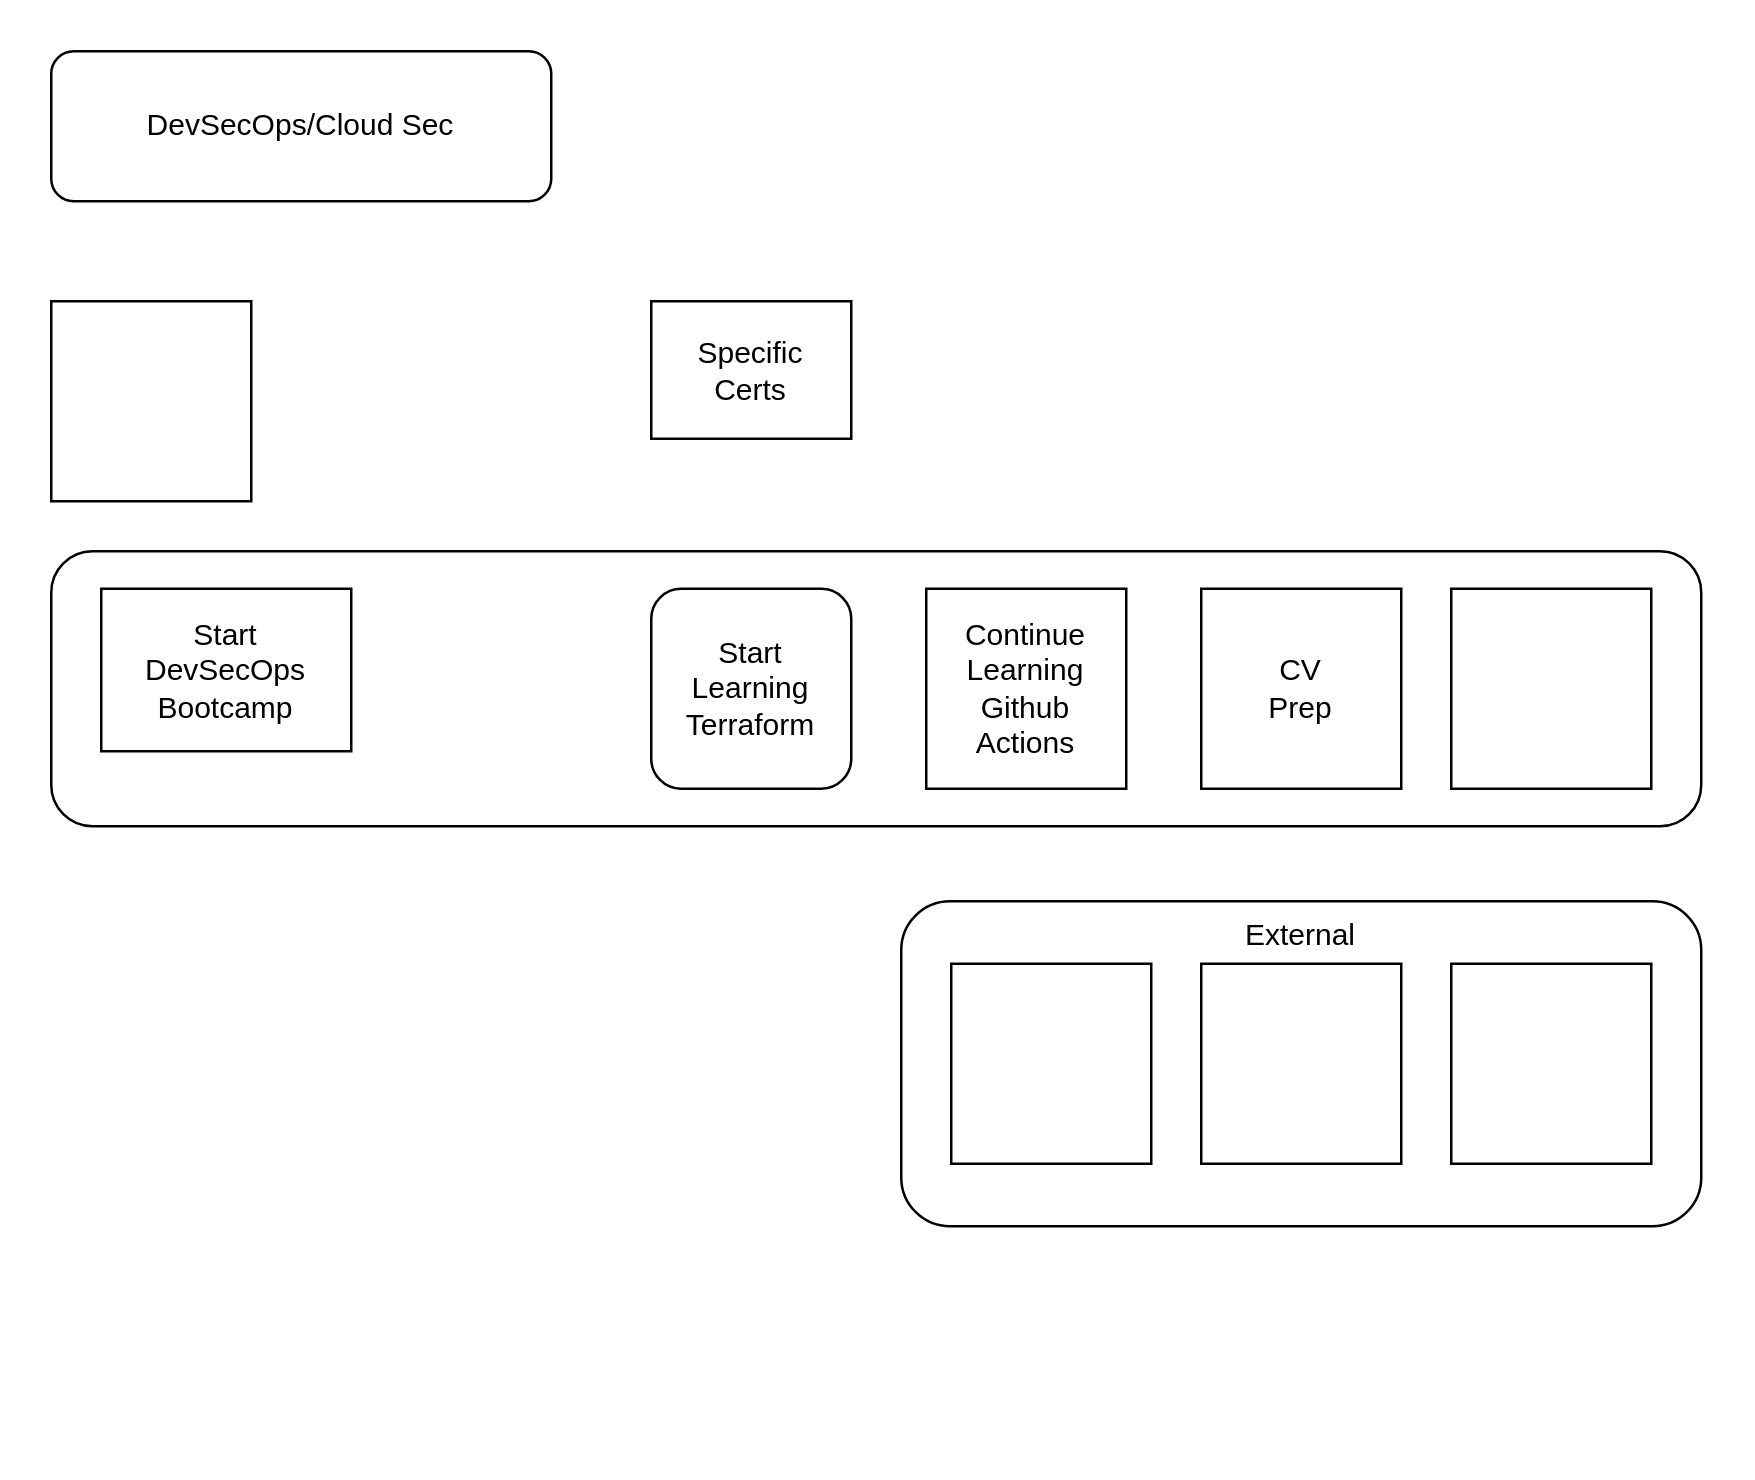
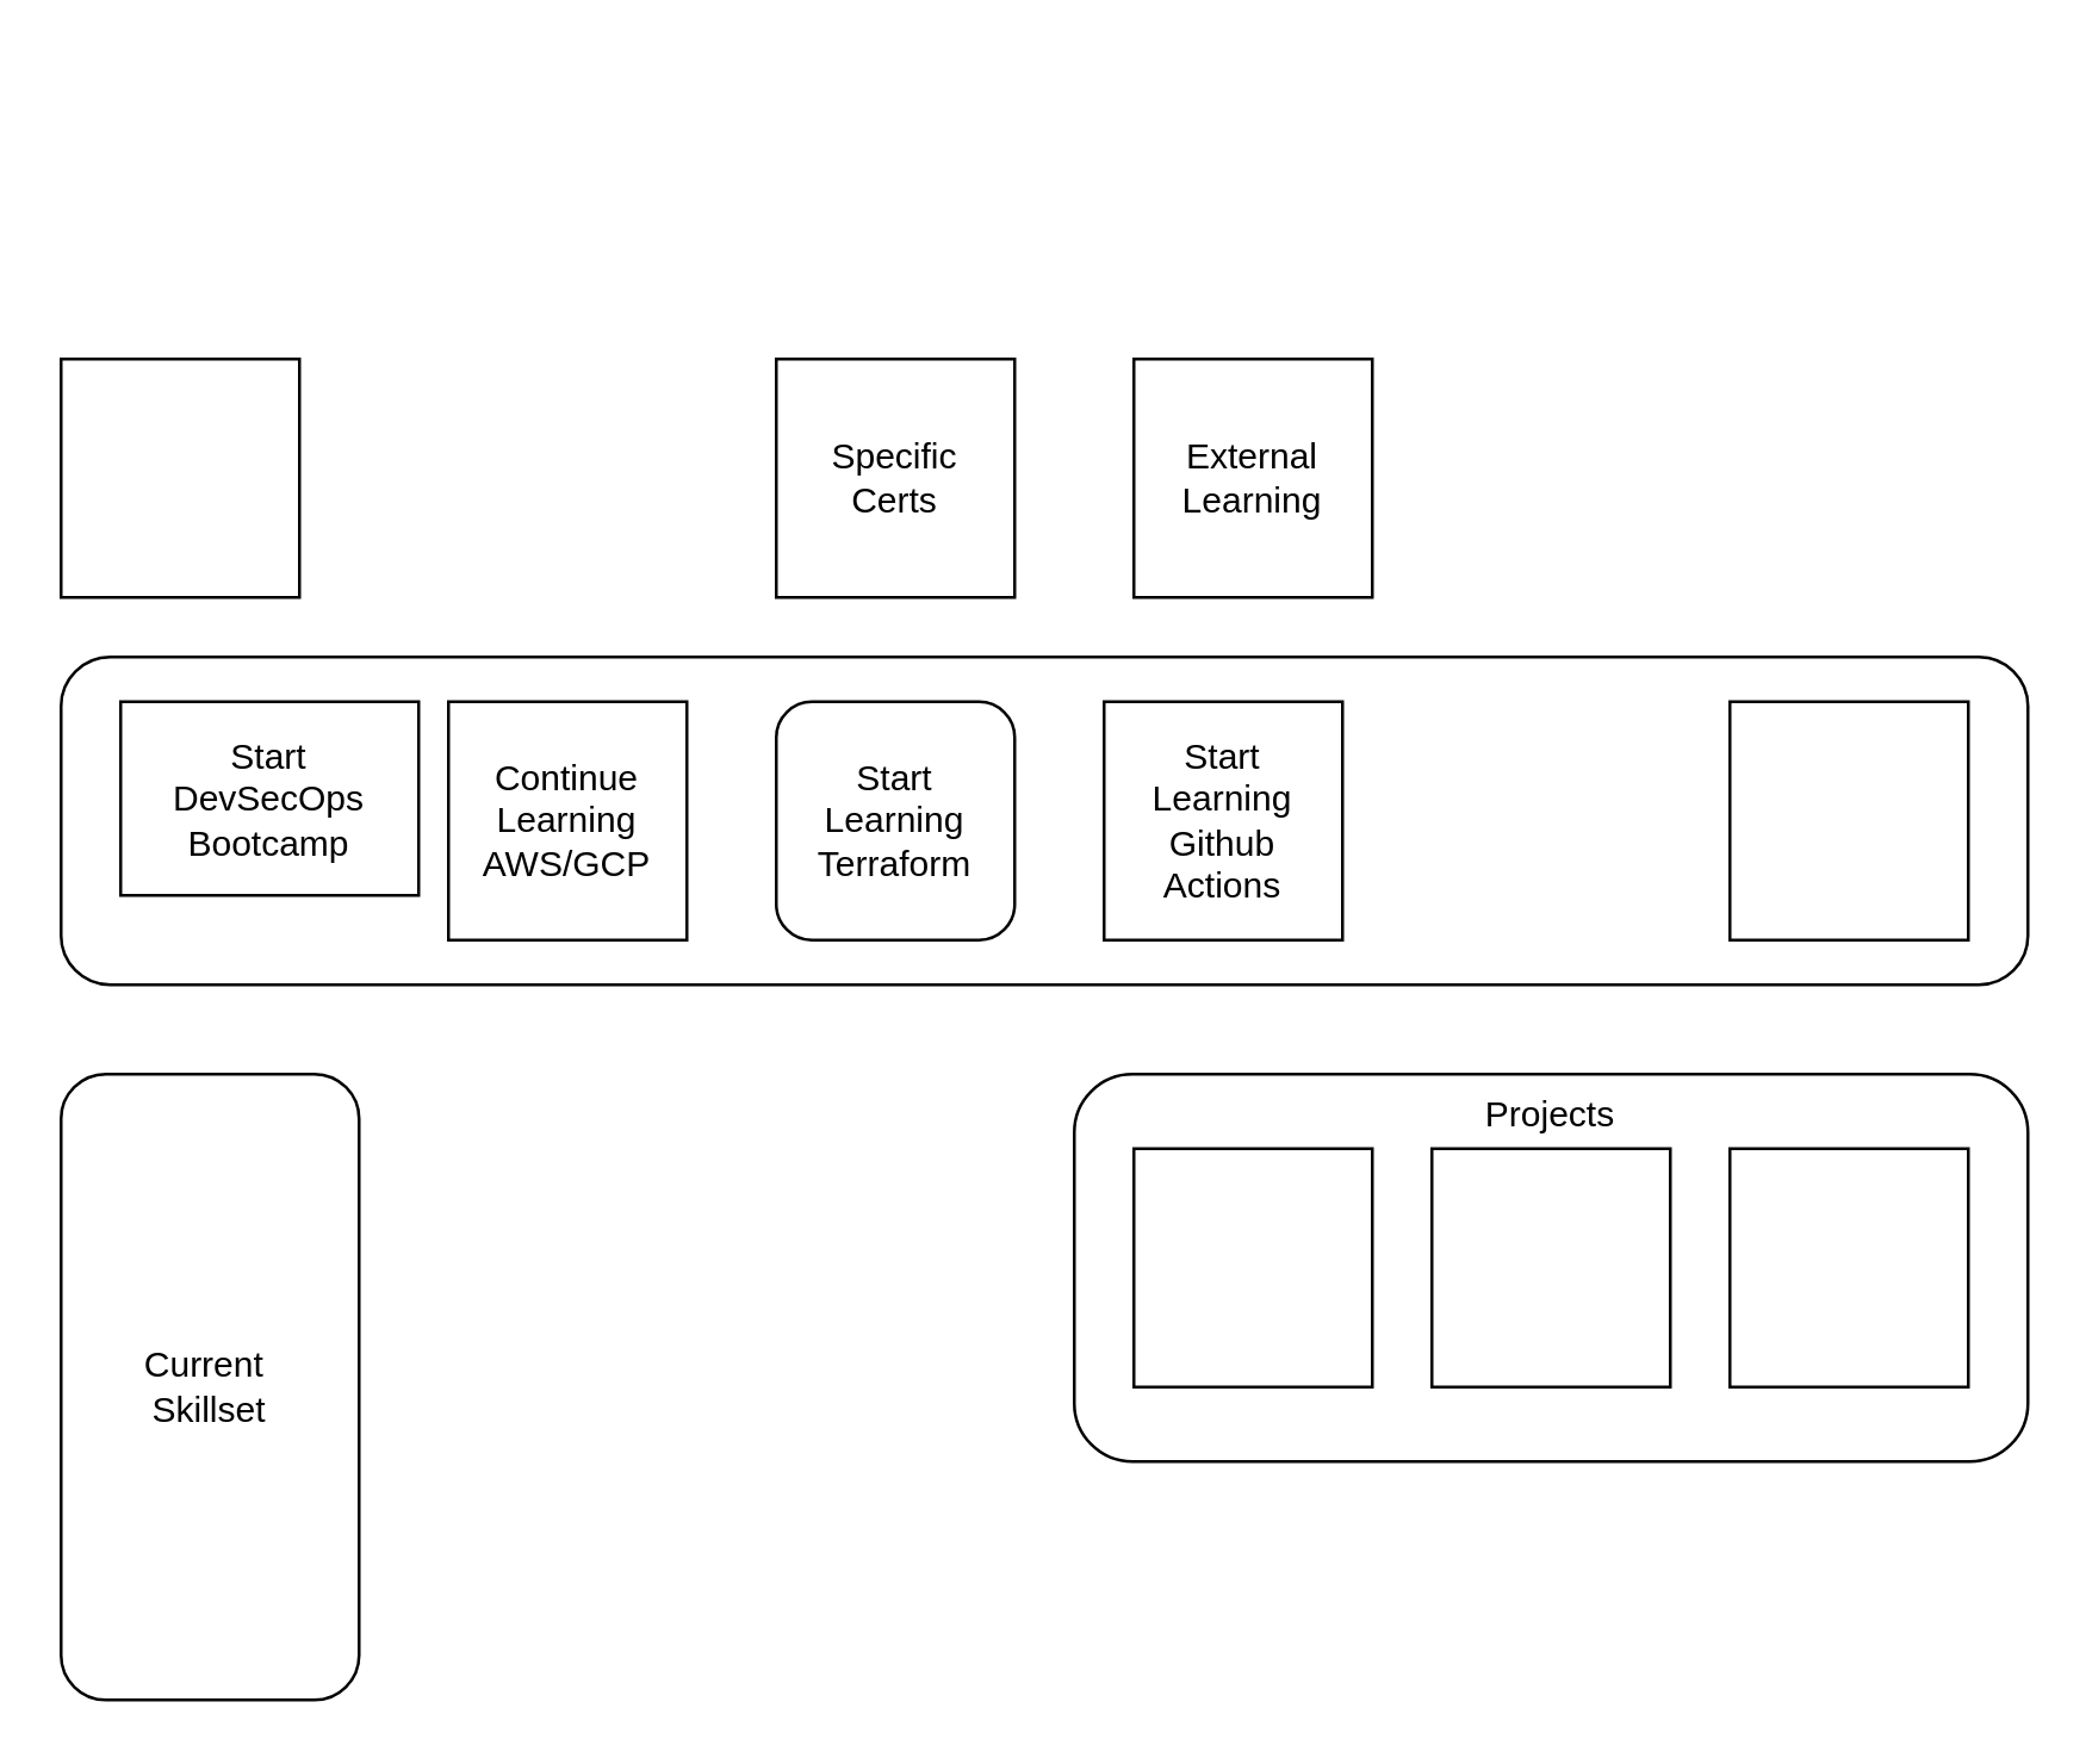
  <mxCell id="0" />
  <mxCell id="1" parent="0" />
- <mxCell id="2" value="DevSecOps/Cloud Sec" style="rounded=1;whiteSpace=wrap;html=1;" vertex="1" parent="1"><mxGeometry x="20" y="20" width="200" height="60" as="geometry" /></mxCell>
  <mxCell id="3" value="" style="whiteSpace=wrap;html=1;aspect=fixed;" vertex="1" parent="1"><mxGeometry x="20" y="120" width="80" height="80" as="geometry" /></mxCell>
- <mxCell id="4" value="Specific&lt;br&gt;Certs" style="whiteSpace=wrap;html=1;aspect=fixed;" vertex="1" parent="1"><mxGeometry x="260" y="120" width="80" height="55" as="geometry" /></mxCell>
+ <mxCell id="4" value="Specific&lt;br&gt;Certs" style="whiteSpace=wrap;html=1;aspect=fixed;" vertex="1" parent="1"><mxGeometry x="260" y="120" width="80" height="80" as="geometry" /></mxCell>
+ <mxCell id="5" value="External&lt;br&gt;Learning" style="whiteSpace=wrap;html=1;aspect=fixed;" vertex="1" parent="1"><mxGeometry x="380" y="120" width="80" height="80" as="geometry" /></mxCell>
  <mxCell id="6" value="" style="rounded=1;whiteSpace=wrap;html=1;" vertex="1" parent="1"><mxGeometry x="20" y="220" width="660" height="110" as="geometry" /></mxCell>
  <mxCell id="7" value="Start&lt;br&gt;DevSecOps&lt;br&gt;Bootcamp" style="whiteSpace=wrap;html=1;aspect=fixed;" vertex="1" parent="1"><mxGeometry x="40" y="235" width="100" height="65" as="geometry" /></mxCell>
+ <mxCell id="8" value="Continue&lt;br&gt;Learning&lt;br&gt;AWS/GCP" style="whiteSpace=wrap;html=1;aspect=fixed;" vertex="1" parent="1"><mxGeometry x="150" y="235" width="80" height="80" as="geometry" /></mxCell>
  <mxCell id="9" value="Start&lt;br&gt;Learning&lt;br&gt;Terraform" style="whiteSpace=wrap;html=1;aspect=fixed;rounded=1;" vertex="1" parent="1"><mxGeometry x="260" y="235" width="80" height="80" as="geometry" /></mxCell>
- <mxCell id="10" value="Continue&lt;br&gt;Learning&lt;br&gt;Github&lt;br&gt;Actions" style="whiteSpace=wrap;html=1;aspect=fixed;" vertex="1" parent="1"><mxGeometry x="370" y="235" width="80" height="80" as="geometry" /></mxCell>
- <mxCell id="11" value="CV&lt;br&gt;Prep" style="whiteSpace=wrap;html=1;aspect=fixed;" vertex="1" parent="1"><mxGeometry x="480" y="235" width="80" height="80" as="geometry" /></mxCell>
+ <mxCell id="10" value="Start&lt;br&gt;Learning&lt;br&gt;Github&lt;br&gt;Actions" style="whiteSpace=wrap;html=1;aspect=fixed;" vertex="1" parent="1"><mxGeometry x="370" y="235" width="80" height="80" as="geometry" /></mxCell>
  <mxCell id="12" value="" style="whiteSpace=wrap;html=1;aspect=fixed;" vertex="1" parent="1"><mxGeometry x="580" y="235" width="80" height="80" as="geometry" /></mxCell>
- <mxCell id="13" value="&lt;div style=&quot;text-align: justify;&quot;&gt;&lt;span style=&quot;background-color: initial;&quot;&gt;External&lt;/span&gt;&lt;/div&gt;" style="rounded=1;whiteSpace=wrap;html=1;labelPosition=center;verticalLabelPosition=middle;align=center;verticalAlign=top;" vertex="1" parent="1"><mxGeometry x="360" y="360" width="320" height="130" as="geometry" /></mxCell>
+ <mxCell id="13" value="&lt;div style=&quot;text-align: justify;&quot;&gt;&lt;span style=&quot;background-color: initial;&quot;&gt;Projects&lt;/span&gt;&lt;/div&gt;" style="rounded=1;whiteSpace=wrap;html=1;labelPosition=center;verticalLabelPosition=middle;align=center;verticalAlign=top;" vertex="1" parent="1"><mxGeometry x="360" y="360" width="320" height="130" as="geometry" /></mxCell>
  <mxCell id="14" value="" style="whiteSpace=wrap;html=1;aspect=fixed;" vertex="1" parent="1"><mxGeometry x="480" y="385" width="80" height="80" as="geometry" /></mxCell>
  <mxCell id="15" value="" style="whiteSpace=wrap;html=1;aspect=fixed;" vertex="1" parent="1"><mxGeometry x="580" y="385" width="80" height="80" as="geometry" /></mxCell>
  <mxCell id="16" value="" style="whiteSpace=wrap;html=1;aspect=fixed;" vertex="1" parent="1"><mxGeometry x="380" y="385" width="80" height="80" as="geometry" /></mxCell>
+ <mxCell id="17" value="Current&amp;nbsp;&lt;br&gt;Skillset" style="rounded=1;whiteSpace=wrap;html=1;" vertex="1" parent="1"><mxGeometry x="20" y="360" width="100" height="210" as="geometry" /></mxCell>
